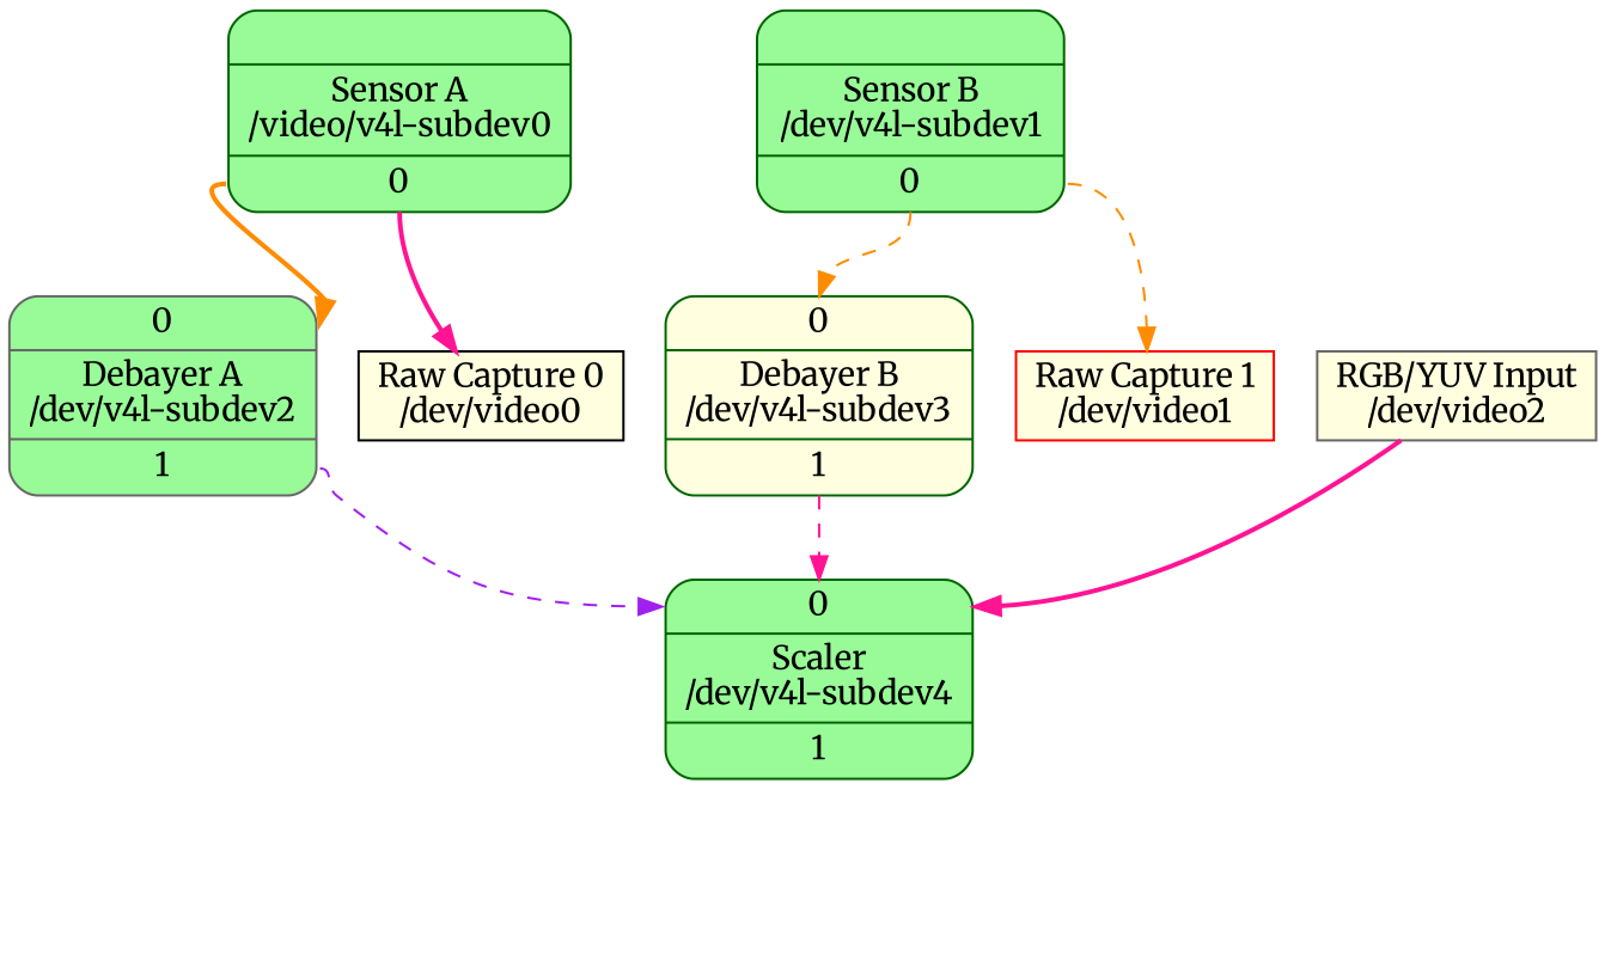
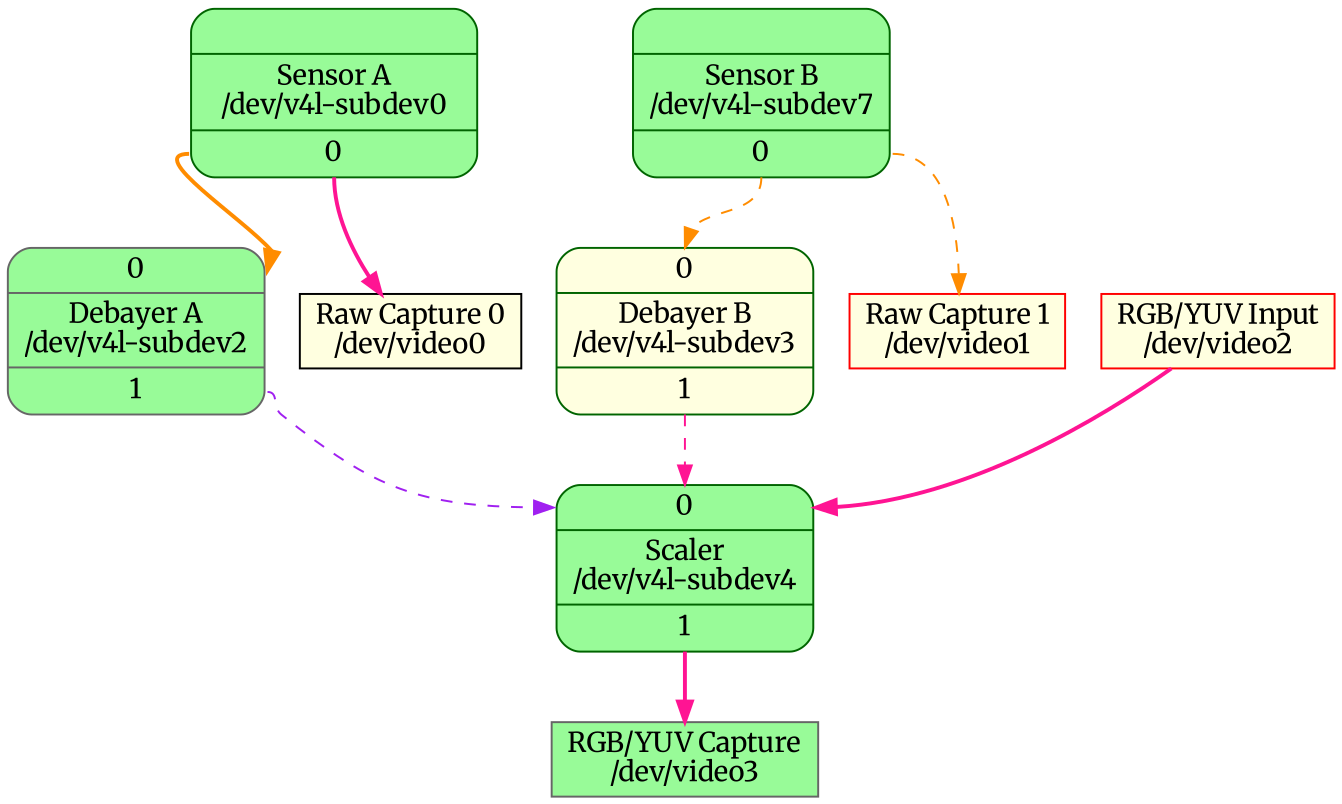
  digraph {
    fontname=Merriweather
    rankdir=TB
    node [color=darkgreen fillcolor=palegreen fontname=Merriweather shape=Mrecord style=filled]
    edge [color=deeppink fontname=Merriweather headport=port0 style=bold tailport=port0]
-   n1 [label="{{} | Sensor A\n/video/v4l-subdev0 | {<port0> 0}}"]
+   n1 [label="{{} | Sensor A\n/dev/v4l-subdev0 | {<port0> 0}}"]
    n2 [color=gray40 label="{{<port0> 0} | Debayer A\n/dev/v4l-subdev2 | {<port1> 1}}"]
    n3 [color=black fillcolor=lightyellow label="Raw Capture 0\n/dev/video0" shape=box]
    n4 [label="{{<port0> 0} | Scaler\n/dev/v4l-subdev4 | {<port1> 1}}"]
-   n6 [label="{{} | Sensor B\n/dev/v4l-subdev1 | {<port0> 0}}"]
+   n5 [color=gray40 label="RGB/YUV Capture\n/dev/video3" shape=box]
+   n6 [label="{{} | Sensor B\n/dev/v4l-subdev7 | {<port0> 0}}"]
    n7 [fillcolor=lightyellow label="{{<port0> 0} | Debayer B\n/dev/v4l-subdev3 | {<port1> 1}}"]
    n8 [color=red fillcolor=lightyellow label="Raw Capture 1\n/dev/video1" shape=box]
-   n9 [color=gray40 fillcolor=lightyellow label="RGB/YUV Input\n/dev/video2" shape=box]
+   n9 [color=red fillcolor=lightyellow label="RGB/YUV Input\n/dev/video2" shape=box]
    n1 -> n2 [color=darkorange]
    n1 -> n3
    n2 -> n4 [color=purple style=dashed tailport=port1]
+   n4 -> n5 [tailport=port1]
    n6 -> n7 [color=darkorange style=dashed]
    n6 -> n8 [color=darkorange style=dashed]
    n7 -> n4 [style=dashed tailport=port1]
    n9 -> n4
  }
